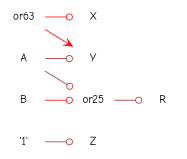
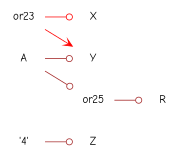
  digraph {
    fontname="Comic Neue"
    rankdir=LR
    node [fontname="Comic Neue" shape=plaintext]
    edge [arrowhead=odot color=brown fontname="Comic Neue"]
    n1 [label=Z]
    n2 [label=X]
    n3 [label=Y]
    n4 [label=R]
    n5 [label=or25]
-   n6 [label=or63]
-   n7 [label="'1'"]
+   n6 [label=or23]
+   n7 [label="'4'"]
    n8 [label=A]
-   n9 [label=B]
    n5 -> n4
    n6 -> n2 [color=red]
    n6 -> n3 [arrowhead=vee color=red]
    n7 -> n1
    n8 -> n3
    n8 -> n5
-   n9 -> n5 [color=red]
  }
